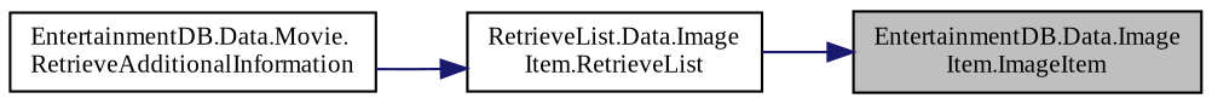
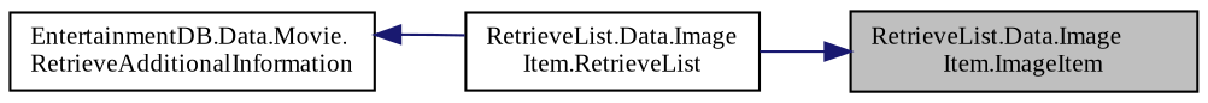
  digraph {
    fontname="Liberation Serif"
    rankdir=RL
    node [color=black fillcolor=white fontname="Liberation Serif" fontsize=10 shape=record style=filled]
    edge [color=midnightblue dir=back fontname="Liberation Serif" fontsize=10 labelfontname=Helvetica labelfontsize=10 style=solid]
-   n1 [fillcolor=grey75 fontcolor=black height=0.2 label="EntertainmentDB.Data.Image\lItem.ImageItem" width=0.4]
+   n1 [fillcolor=grey75 fontcolor=black height=0.2 label="RetrieveList.Data.Image\lItem.ImageItem" width=0.4]
    n2 [height=0.2 label="RetrieveList.Data.Image\lItem.RetrieveList" width=0.4]
    n3 [height=0.2 label="EntertainmentDB.Data.Movie.\lRetrieveAdditionalInformation" width=0.4]
    n1 -> n2
-   n2 -> n3
+   n3 -> n2
  }
